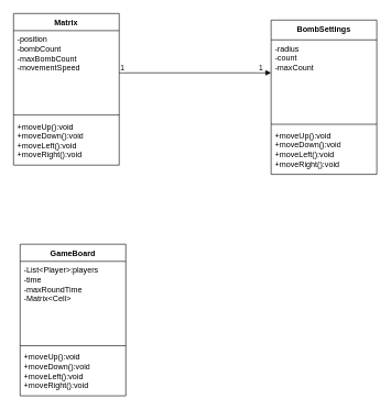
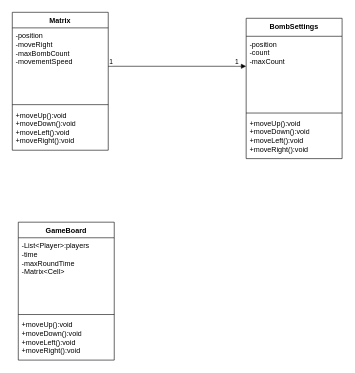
  <mxCell id="0" />
  <mxCell id="1" parent="0" />
  <mxCell id="2" value="Matrix" style="swimlane;fontStyle=1;align=center;verticalAlign=top;childLayout=stackLayout;horizontal=1;startSize=26;horizontalStack=0;resizeParent=1;resizeParentMax=0;resizeLast=0;collapsible=1;marginBottom=0;whiteSpace=wrap;html=1;" vertex="1" parent="1"><mxGeometry x="20" y="20" width="160" height="230" as="geometry" /></mxCell>
- <mxCell id="3" value="-position&lt;br&gt;-bombCount&lt;br&gt;-maxBombCount&lt;br&gt;-movementSpeed" style="text;strokeColor=none;fillColor=none;align=left;verticalAlign=top;spacingLeft=4;spacingRight=4;overflow=hidden;rotatable=0;points=[[0,0.5],[1,0.5]];portConstraint=eastwest;whiteSpace=wrap;html=1;" vertex="1" parent="2"><mxGeometry y="26" width="160" height="124" as="geometry" /></mxCell>
+ <mxCell id="3" value="-position&lt;br&gt;-moveRight&lt;br&gt;-maxBombCount&lt;br&gt;-movementSpeed" style="text;strokeColor=none;fillColor=none;align=left;verticalAlign=top;spacingLeft=4;spacingRight=4;overflow=hidden;rotatable=0;points=[[0,0.5],[1,0.5]];portConstraint=eastwest;whiteSpace=wrap;html=1;" vertex="1" parent="2"><mxGeometry y="26" width="160" height="124" as="geometry" /></mxCell>
  <mxCell id="4" value="" style="line;strokeWidth=1;fillColor=none;align=left;verticalAlign=middle;spacingTop=-1;spacingLeft=3;spacingRight=3;rotatable=0;labelPosition=right;points=[];portConstraint=eastwest;strokeColor=inherit;" vertex="1" parent="2"><mxGeometry y="150" width="160" height="8" as="geometry" /></mxCell>
  <mxCell id="5" value="+moveUp():void&lt;br&gt;+moveDown():void&lt;br&gt;+moveLeft():void&lt;br&gt;+moveRight():void" style="text;strokeColor=none;fillColor=none;align=left;verticalAlign=top;spacingLeft=4;spacingRight=4;overflow=hidden;rotatable=0;points=[[0,0.5],[1,0.5]];portConstraint=eastwest;whiteSpace=wrap;html=1;" vertex="1" parent="2"><mxGeometry y="158" width="160" height="72" as="geometry" /></mxCell>
  <mxCell id="6" value="BombSettings" style="swimlane;fontStyle=1;align=center;verticalAlign=top;childLayout=stackLayout;horizontal=1;startSize=30;horizontalStack=0;resizeParent=1;resizeParentMax=0;resizeLast=0;collapsible=1;marginBottom=0;whiteSpace=wrap;html=1;" vertex="1" parent="1"><mxGeometry x="410" y="30" width="160" height="234" as="geometry" /></mxCell>
- <mxCell id="7" value="-radius&lt;br&gt;-count&lt;br&gt;-maxCount" style="text;strokeColor=none;fillColor=none;align=left;verticalAlign=top;spacingLeft=4;spacingRight=4;overflow=hidden;rotatable=0;points=[[0,0.5],[1,0.5]];portConstraint=eastwest;whiteSpace=wrap;html=1;" vertex="1" parent="6"><mxGeometry y="30" width="160" height="124" as="geometry" /></mxCell>
+ <mxCell id="7" value="-position&lt;br&gt;-count&lt;br&gt;-maxCount" style="text;strokeColor=none;fillColor=none;align=left;verticalAlign=top;spacingLeft=4;spacingRight=4;overflow=hidden;rotatable=0;points=[[0,0.5],[1,0.5]];portConstraint=eastwest;whiteSpace=wrap;html=1;" vertex="1" parent="6"><mxGeometry y="30" width="160" height="124" as="geometry" /></mxCell>
  <mxCell id="8" value="" style="line;strokeWidth=1;fillColor=none;align=left;verticalAlign=middle;spacingTop=-1;spacingLeft=3;spacingRight=3;rotatable=0;labelPosition=right;points=[];portConstraint=eastwest;strokeColor=inherit;" vertex="1" parent="6"><mxGeometry y="154" width="160" height="8" as="geometry" /></mxCell>
  <mxCell id="9" value="+moveUp():void&lt;br&gt;+moveDown():void&lt;br&gt;+moveLeft():void&lt;br&gt;+moveRight():void" style="text;strokeColor=none;fillColor=none;align=left;verticalAlign=top;spacingLeft=4;spacingRight=4;overflow=hidden;rotatable=0;points=[[0,0.5],[1,0.5]];portConstraint=eastwest;whiteSpace=wrap;html=1;" vertex="1" parent="6"><mxGeometry y="162" width="160" height="72" as="geometry" /></mxCell>
  <mxCell id="10" value="" style="endArrow=block;endFill=1;html=1;edgeStyle=orthogonalEdgeStyle;align=left;verticalAlign=top;rounded=0;" edge="1" parent="1"><mxGeometry x="-1" relative="1" as="geometry"><mxPoint x="180" y="110" as="sourcePoint" /><mxPoint x="410" y="110" as="targetPoint" /></mxGeometry></mxCell>
  <mxCell id="11" value="1" style="edgeLabel;resizable=0;html=1;align=left;verticalAlign=bottom;" connectable="0" vertex="1" parent="10"><mxGeometry x="-1" relative="1" as="geometry" /></mxCell>
  <mxCell id="12" value="1" style="edgeLabel;resizable=0;html=1;align=left;verticalAlign=bottom;" connectable="0" vertex="1" parent="1"><mxGeometry x="390" y="110" as="geometry" /></mxCell>
  <mxCell id="13" value="GameBoard" style="swimlane;fontStyle=1;align=center;verticalAlign=top;childLayout=stackLayout;horizontal=1;startSize=26;horizontalStack=0;resizeParent=1;resizeParentMax=0;resizeLast=0;collapsible=1;marginBottom=0;whiteSpace=wrap;html=1;" vertex="1" parent="1"><mxGeometry x="30" y="370" width="160" height="230" as="geometry" /></mxCell>
  <mxCell id="14" value="-List&amp;lt;Player&amp;gt;:players&lt;br&gt;-time&lt;br&gt;-maxRoundTime&lt;br&gt;-Matrix&amp;lt;Cell&amp;gt;" style="text;strokeColor=none;fillColor=none;align=left;verticalAlign=top;spacingLeft=4;spacingRight=4;overflow=hidden;rotatable=0;points=[[0,0.5],[1,0.5]];portConstraint=eastwest;whiteSpace=wrap;html=1;" vertex="1" parent="13"><mxGeometry y="26" width="160" height="124" as="geometry" /></mxCell>
  <mxCell id="15" value="" style="line;strokeWidth=1;fillColor=none;align=left;verticalAlign=middle;spacingTop=-1;spacingLeft=3;spacingRight=3;rotatable=0;labelPosition=right;points=[];portConstraint=eastwest;strokeColor=inherit;" vertex="1" parent="13"><mxGeometry y="150" width="160" height="8" as="geometry" /></mxCell>
  <mxCell id="16" value="+moveUp():void&lt;br&gt;+moveDown():void&lt;br&gt;+moveLeft():void&lt;br&gt;+moveRight():void" style="text;strokeColor=none;fillColor=none;align=left;verticalAlign=top;spacingLeft=4;spacingRight=4;overflow=hidden;rotatable=0;points=[[0,0.5],[1,0.5]];portConstraint=eastwest;whiteSpace=wrap;html=1;" vertex="1" parent="13"><mxGeometry y="158" width="160" height="72" as="geometry" /></mxCell>
